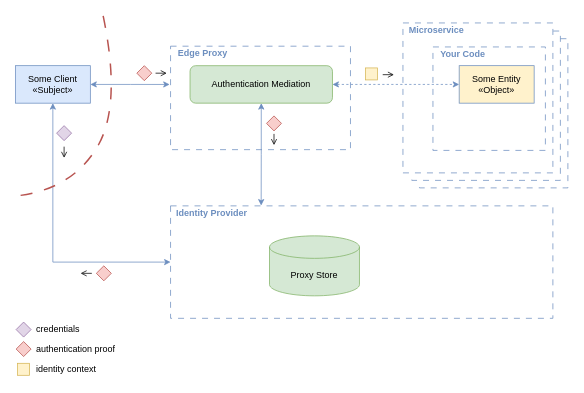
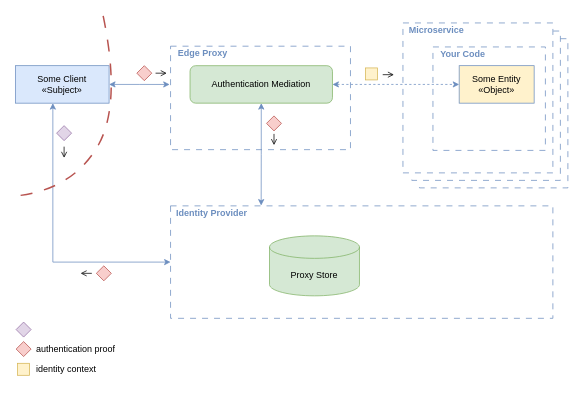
  <mxCell id="0" />
  <mxCell id="1" parent="0" />
  <mxCell id="2" value="" style="rounded=0;whiteSpace=wrap;html=1;fillColor=none;strokeColor=#6c8ebf;dashed=1;dashPattern=8 8;" parent="1" vertex="1"><mxGeometry x="537" y="30" width="200" height="200" as="geometry" /></mxCell>
  <mxCell id="3" value="" style="rounded=0;whiteSpace=wrap;html=1;fillColor=none;strokeColor=#6c8ebf;dashed=1;dashPattern=8 8;" parent="1" vertex="1"><mxGeometry x="227" y="61" width="240" height="138" as="geometry" /></mxCell>
  <mxCell id="4" value="" style="rounded=0;whiteSpace=wrap;html=1;fillColor=none;strokeColor=#6c8ebf;dashed=1;dashPattern=8 8;" parent="1" vertex="1"><mxGeometry x="577" y="62" width="150" height="138" as="geometry" /></mxCell>
  <mxCell id="5" style="edgeStyle=orthogonalEdgeStyle;rounded=0;orthogonalLoop=1;jettySize=auto;html=1;entryX=0.237;entryY=-0.003;entryDx=0;entryDy=0;startArrow=classic;startFill=1;fillColor=#dae8fc;strokeColor=#6c8ebf;entryPerimeter=0;" parent="1" source="7" target="21" edge="1"><mxGeometry relative="1" as="geometry"><mxPoint x="419" y="166" as="targetPoint" /></mxGeometry></mxCell>
  <mxCell id="6" style="edgeStyle=orthogonalEdgeStyle;rounded=0;orthogonalLoop=1;jettySize=auto;html=1;entryX=0;entryY=0.5;entryDx=0;entryDy=0;startArrow=classic;startFill=1;fillColor=#dae8fc;strokeColor=#6c8ebf;dashed=1;" parent="1" source="7" target="11" edge="1"><mxGeometry relative="1" as="geometry" /></mxCell>
  <mxCell id="7" value="Authentication Mediation" style="rounded=1;whiteSpace=wrap;html=1;fillColor=#d5e8d4;strokeColor=#82b366;" parent="1" vertex="1"><mxGeometry x="253" y="87" width="190" height="50" as="geometry" /></mxCell>
  <mxCell id="8" style="edgeStyle=orthogonalEdgeStyle;rounded=0;orthogonalLoop=1;jettySize=auto;html=1;startArrow=classic;startFill=1;fillColor=#dae8fc;strokeColor=#6c8ebf;entryX=-0.005;entryY=0.37;entryDx=0;entryDy=0;entryPerimeter=0;" parent="1" source="10" target="3" edge="1"><mxGeometry relative="1" as="geometry"><mxPoint x="217" y="110" as="targetPoint" /></mxGeometry></mxCell>
  <mxCell id="9" style="edgeStyle=orthogonalEdgeStyle;rounded=0;orthogonalLoop=1;jettySize=auto;html=1;fillColor=#dae8fc;strokeColor=#6c8ebf;startArrow=classic;startFill=1;entryX=0;entryY=0.5;entryDx=0;entryDy=0;" parent="1" source="10" target="21" edge="1"><mxGeometry relative="1" as="geometry"><mxPoint x="185" y="349" as="targetPoint" /><Array as="points"><mxPoint x="70" y="349" /></Array></mxGeometry></mxCell>
- <mxCell id="10" value="Some Client&lt;br&gt;«Subject»" style="rounded=0;whiteSpace=wrap;html=1;fillColor=#dae8fc;strokeColor=#6c8ebf;" parent="1" vertex="1"><mxGeometry x="20" y="87" width="100" height="50" as="geometry" /></mxCell>
+ <mxCell id="10" value="Some Client&lt;br&gt;«Subject»" style="rounded=0;whiteSpace=wrap;html=1;fillColor=#dae8fc;strokeColor=#6c8ebf;" parent="1" vertex="1"><mxGeometry x="20" y="87" width="125" height="50" as="geometry" /></mxCell>
  <mxCell id="11" value="Some Entity&lt;br&gt;«Object»" style="rounded=0;whiteSpace=wrap;html=1;fillColor=#fff2cc;strokeColor=#6c8ebf;" parent="1" vertex="1"><mxGeometry x="612" y="87" width="100" height="50" as="geometry" /></mxCell>
  <mxCell id="12" value="Microservice" style="text;html=1;align=center;verticalAlign=middle;whiteSpace=wrap;rounded=0;fillColor=none;fontColor=#6C8EBF;fontStyle=1" parent="1" vertex="1"><mxGeometry x="537" y="30" width="90" height="19" as="geometry" /></mxCell>
  <mxCell id="13" value="Your Code" style="text;html=1;align=center;verticalAlign=middle;whiteSpace=wrap;rounded=0;fillColor=none;fontColor=#6C8EBF;fontStyle=1" parent="1" vertex="1"><mxGeometry x="577" y="62" width="80" height="19" as="geometry" /></mxCell>
  <mxCell id="14" value="Proxy Store" style="shape=cylinder3;whiteSpace=wrap;html=1;boundedLbl=1;backgroundOutline=1;size=15;fillColor=#d5e8d4;strokeColor=#82b366;" parent="1" vertex="1"><mxGeometry x="359" y="314" width="120" height="80" as="geometry" /></mxCell>
  <mxCell id="15" value="" style="rhombus;whiteSpace=wrap;html=1;fillColor=#e1d5e7;strokeColor=#9673a6;" parent="1" vertex="1"><mxGeometry x="75" y="167" width="20" height="20" as="geometry" /></mxCell>
  <mxCell id="16" value="" style="rhombus;whiteSpace=wrap;html=1;fillColor=#f8cecc;strokeColor=#b85450;" parent="1" vertex="1"><mxGeometry x="128" y="354" width="20" height="20" as="geometry" /></mxCell>
  <mxCell id="17" value="" style="rhombus;whiteSpace=wrap;html=1;fillColor=#e1d5e7;strokeColor=#9673a6;" parent="1" vertex="1"><mxGeometry x="21" y="429" width="20" height="20" as="geometry" /></mxCell>
  <mxCell id="18" value="" style="rhombus;whiteSpace=wrap;html=1;fillColor=#f8cecc;strokeColor=#b85450;" parent="1" vertex="1"><mxGeometry x="21" y="455" width="20" height="20" as="geometry" /></mxCell>
- <mxCell id="19" value="credentials" style="text;html=1;align=left;verticalAlign=middle;whiteSpace=wrap;rounded=0;" parent="1" vertex="1"><mxGeometry x="46" y="429" width="60" height="20" as="geometry" /></mxCell>
  <mxCell id="20" value="&lt;div align=&quot;left&quot;&gt;authentication proof&lt;/div&gt;" style="text;html=1;align=left;verticalAlign=middle;whiteSpace=wrap;rounded=0;" parent="1" vertex="1"><mxGeometry x="46" y="455" width="145" height="20" as="geometry" /></mxCell>
  <mxCell id="21" value="" style="rounded=0;whiteSpace=wrap;html=1;fillColor=none;strokeColor=#6c8ebf;dashed=1;dashPattern=8 8;" parent="1" vertex="1"><mxGeometry x="227" y="274" width="510" height="150" as="geometry" /></mxCell>
  <mxCell id="22" value="Identity Provider" style="text;html=1;align=center;verticalAlign=middle;whiteSpace=wrap;rounded=0;fillColor=none;fontColor=#6C8EBF;fontStyle=1" parent="1" vertex="1"><mxGeometry x="227" y="274" width="110" height="19" as="geometry" /></mxCell>
  <mxCell id="23" value="" style="rhombus;whiteSpace=wrap;html=1;fillColor=#f8cecc;strokeColor=#b85450;" parent="1" vertex="1"><mxGeometry x="182" y="87" width="20" height="20" as="geometry" /></mxCell>
  <mxCell id="24" value="" style="rhombus;whiteSpace=wrap;html=1;fillColor=#f8cecc;strokeColor=#b85450;" parent="1" vertex="1"><mxGeometry x="355" y="154" width="20" height="20" as="geometry" /></mxCell>
  <mxCell id="25" value="&lt;div align=&quot;center&quot;&gt;Edge Proxy&lt;/div&gt;" style="text;html=1;align=center;verticalAlign=middle;whiteSpace=wrap;rounded=0;fillColor=none;fontColor=#6C8EBF;fontStyle=1" parent="1" vertex="1"><mxGeometry x="226" y="61" width="88" height="19" as="geometry" /></mxCell>
  <mxCell id="26" value="" style="whiteSpace=wrap;html=1;aspect=fixed;fillColor=#fff2cc;strokeColor=#d6b656;" parent="1" vertex="1"><mxGeometry x="487" y="90" width="16" height="16" as="geometry" /></mxCell>
  <mxCell id="27" value="" style="whiteSpace=wrap;html=1;aspect=fixed;fillColor=#fff2cc;strokeColor=#d6b656;" parent="1" vertex="1"><mxGeometry x="23" y="484" width="16" height="16" as="geometry" /></mxCell>
  <mxCell id="28" value="&lt;div&gt;identity context&lt;/div&gt;" style="text;html=1;align=left;verticalAlign=middle;whiteSpace=wrap;rounded=0;" parent="1" vertex="1"><mxGeometry x="46" y="482" width="145" height="20" as="geometry" /></mxCell>
  <mxCell id="29" style="edgeStyle=orthogonalEdgeStyle;rounded=0;orthogonalLoop=1;jettySize=auto;html=1;entryX=0.059;entryY=1.015;entryDx=0;entryDy=0;entryPerimeter=0;exitX=1.002;exitY=0.054;exitDx=0;exitDy=0;exitPerimeter=0;endArrow=none;startFill=0;dashed=1;dashPattern=8 8;fillColor=#dae8fc;strokeColor=#6c8ebf;" parent="1" source="2" target="2" edge="1"><mxGeometry relative="1" as="geometry"><Array as="points"><mxPoint x="747" y="41" /><mxPoint x="747" y="240" /><mxPoint x="549" y="240" /></Array></mxGeometry></mxCell>
  <mxCell id="30" style="edgeStyle=orthogonalEdgeStyle;rounded=0;orthogonalLoop=1;jettySize=auto;html=1;entryX=0.059;entryY=1.015;entryDx=0;entryDy=0;entryPerimeter=0;exitX=1.002;exitY=0.054;exitDx=0;exitDy=0;exitPerimeter=0;endArrow=none;startFill=0;dashed=1;dashPattern=8 8;fillColor=#dae8fc;strokeColor=#6c8ebf;" parent="1" edge="1"><mxGeometry relative="1" as="geometry"><mxPoint x="747" y="51" as="sourcePoint" /><mxPoint x="559" y="243" as="targetPoint" /><Array as="points"><mxPoint x="757" y="51" /><mxPoint x="757" y="250" /><mxPoint x="559" y="250" /></Array></mxGeometry></mxCell>
  <mxCell id="31" value="" style="endArrow=open;html=1;rounded=0;endFill=0;" edge="1" parent="1"><mxGeometry width="50" height="50" relative="1" as="geometry"><mxPoint x="207" y="97" as="sourcePoint" /><mxPoint x="222" y="97" as="targetPoint" /></mxGeometry></mxCell>
  <mxCell id="32" value="" style="endArrow=open;html=1;rounded=0;endFill=0;" edge="1" parent="1"><mxGeometry width="50" height="50" relative="1" as="geometry"><mxPoint x="85" y="195" as="sourcePoint" /><mxPoint x="85" y="210" as="targetPoint" /></mxGeometry></mxCell>
  <mxCell id="33" value="" style="endArrow=none;html=1;rounded=0;endFill=0;startArrow=open;startFill=0;" edge="1" parent="1"><mxGeometry width="50" height="50" relative="1" as="geometry"><mxPoint x="107" y="364" as="sourcePoint" /><mxPoint x="122" y="364" as="targetPoint" /></mxGeometry></mxCell>
  <mxCell id="34" value="" style="curved=1;endArrow=none;html=1;rounded=0;dashed=1;dashPattern=8 8;startFill=0;fillColor=#f8cecc;strokeColor=#b85450;startSize=9;endSize=8;strokeWidth=2;" edge="1" parent="1"><mxGeometry width="50" height="50" relative="1" as="geometry"><mxPoint x="27" y="260" as="sourcePoint" /><mxPoint x="137" y="20" as="targetPoint" /><Array as="points"><mxPoint x="97" y="250" /><mxPoint x="162" y="140" /></Array></mxGeometry></mxCell>
  <mxCell id="35" value="" style="endArrow=open;html=1;rounded=0;endFill=0;" edge="1" parent="1"><mxGeometry width="50" height="50" relative="1" as="geometry"><mxPoint x="365" y="178" as="sourcePoint" /><mxPoint x="365" y="193" as="targetPoint" /></mxGeometry></mxCell>
  <mxCell id="36" value="" style="endArrow=open;html=1;rounded=0;endFill=0;" edge="1" parent="1"><mxGeometry width="50" height="50" relative="1" as="geometry"><mxPoint x="510" y="99" as="sourcePoint" /><mxPoint x="525" y="99" as="targetPoint" /></mxGeometry></mxCell>
